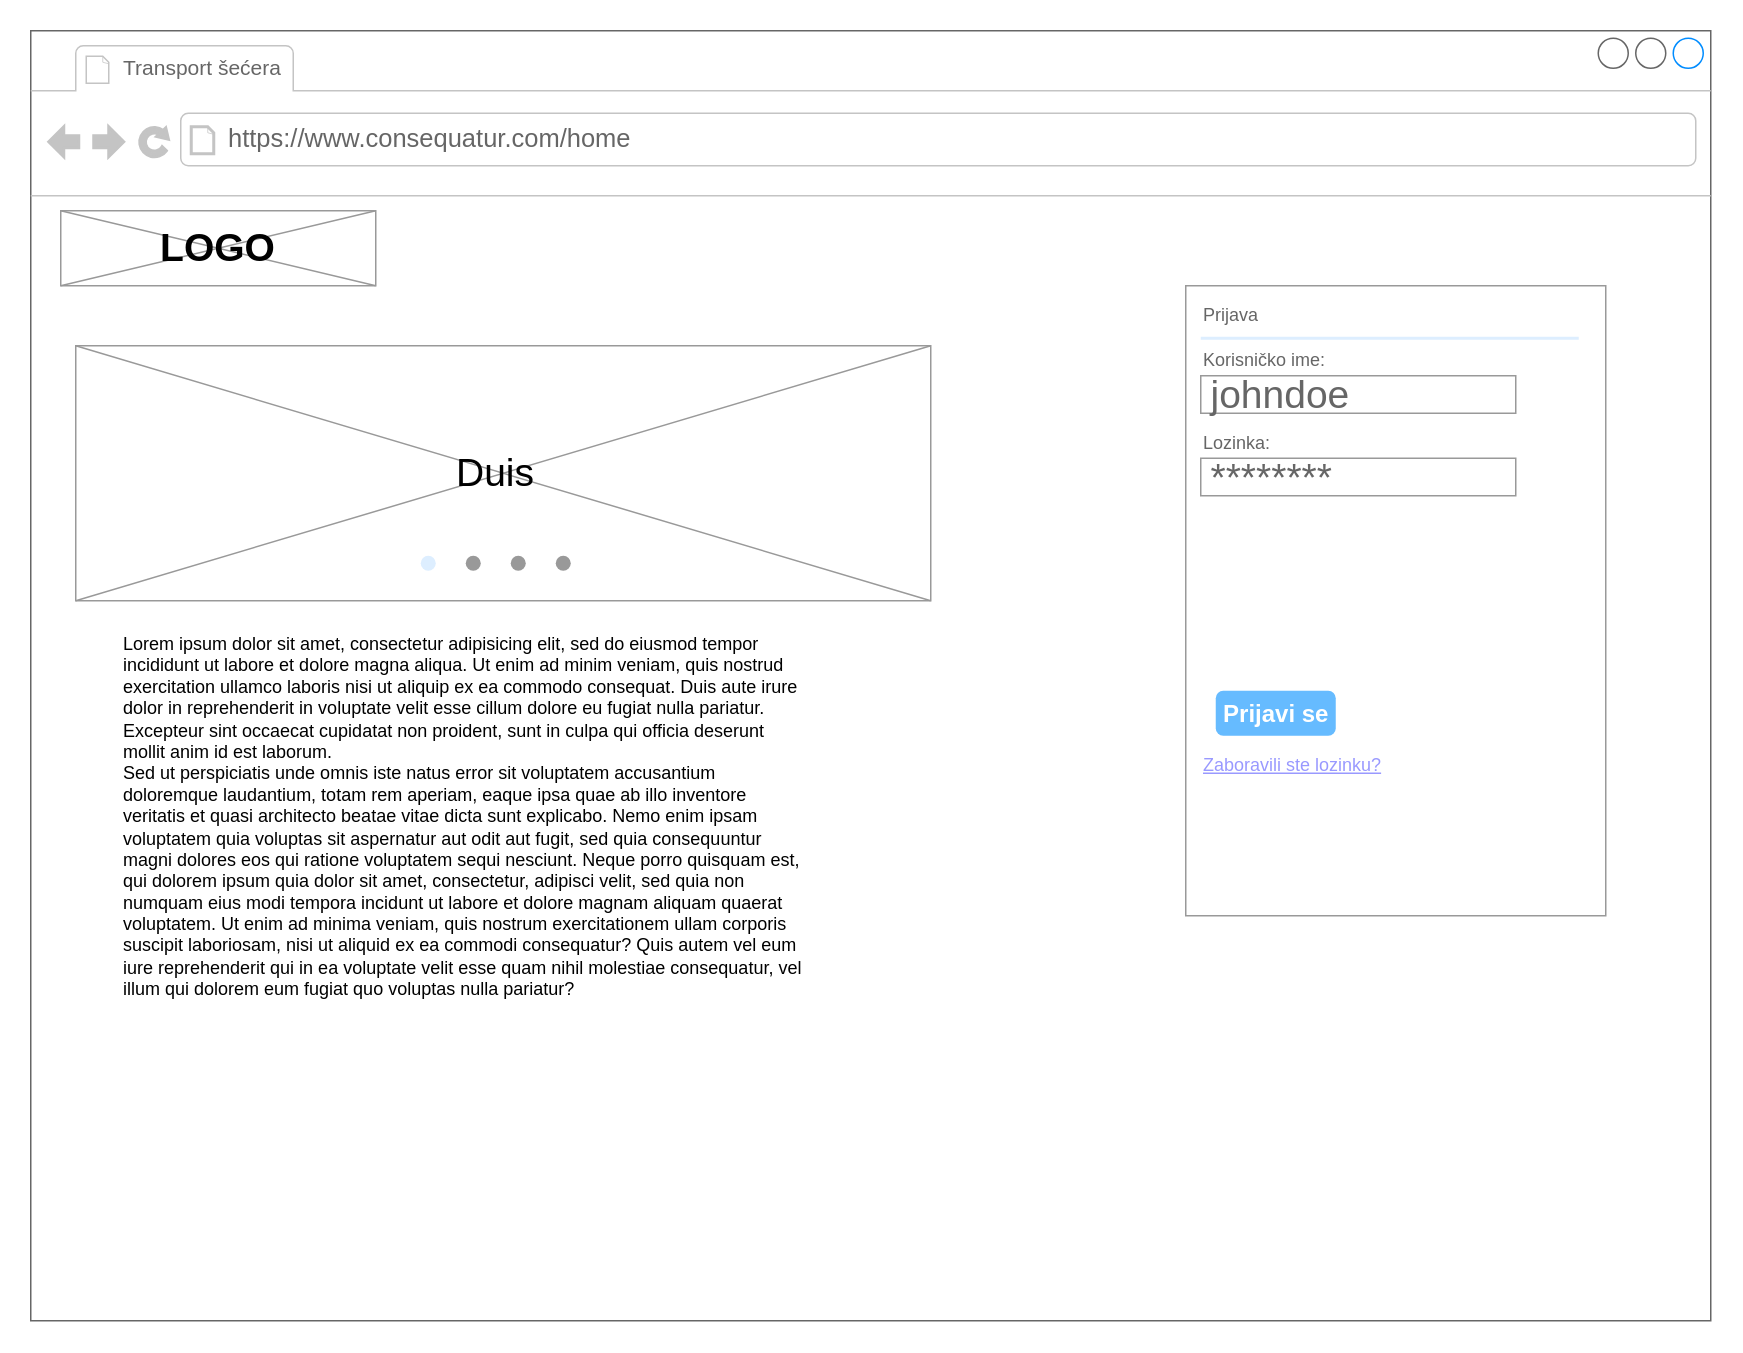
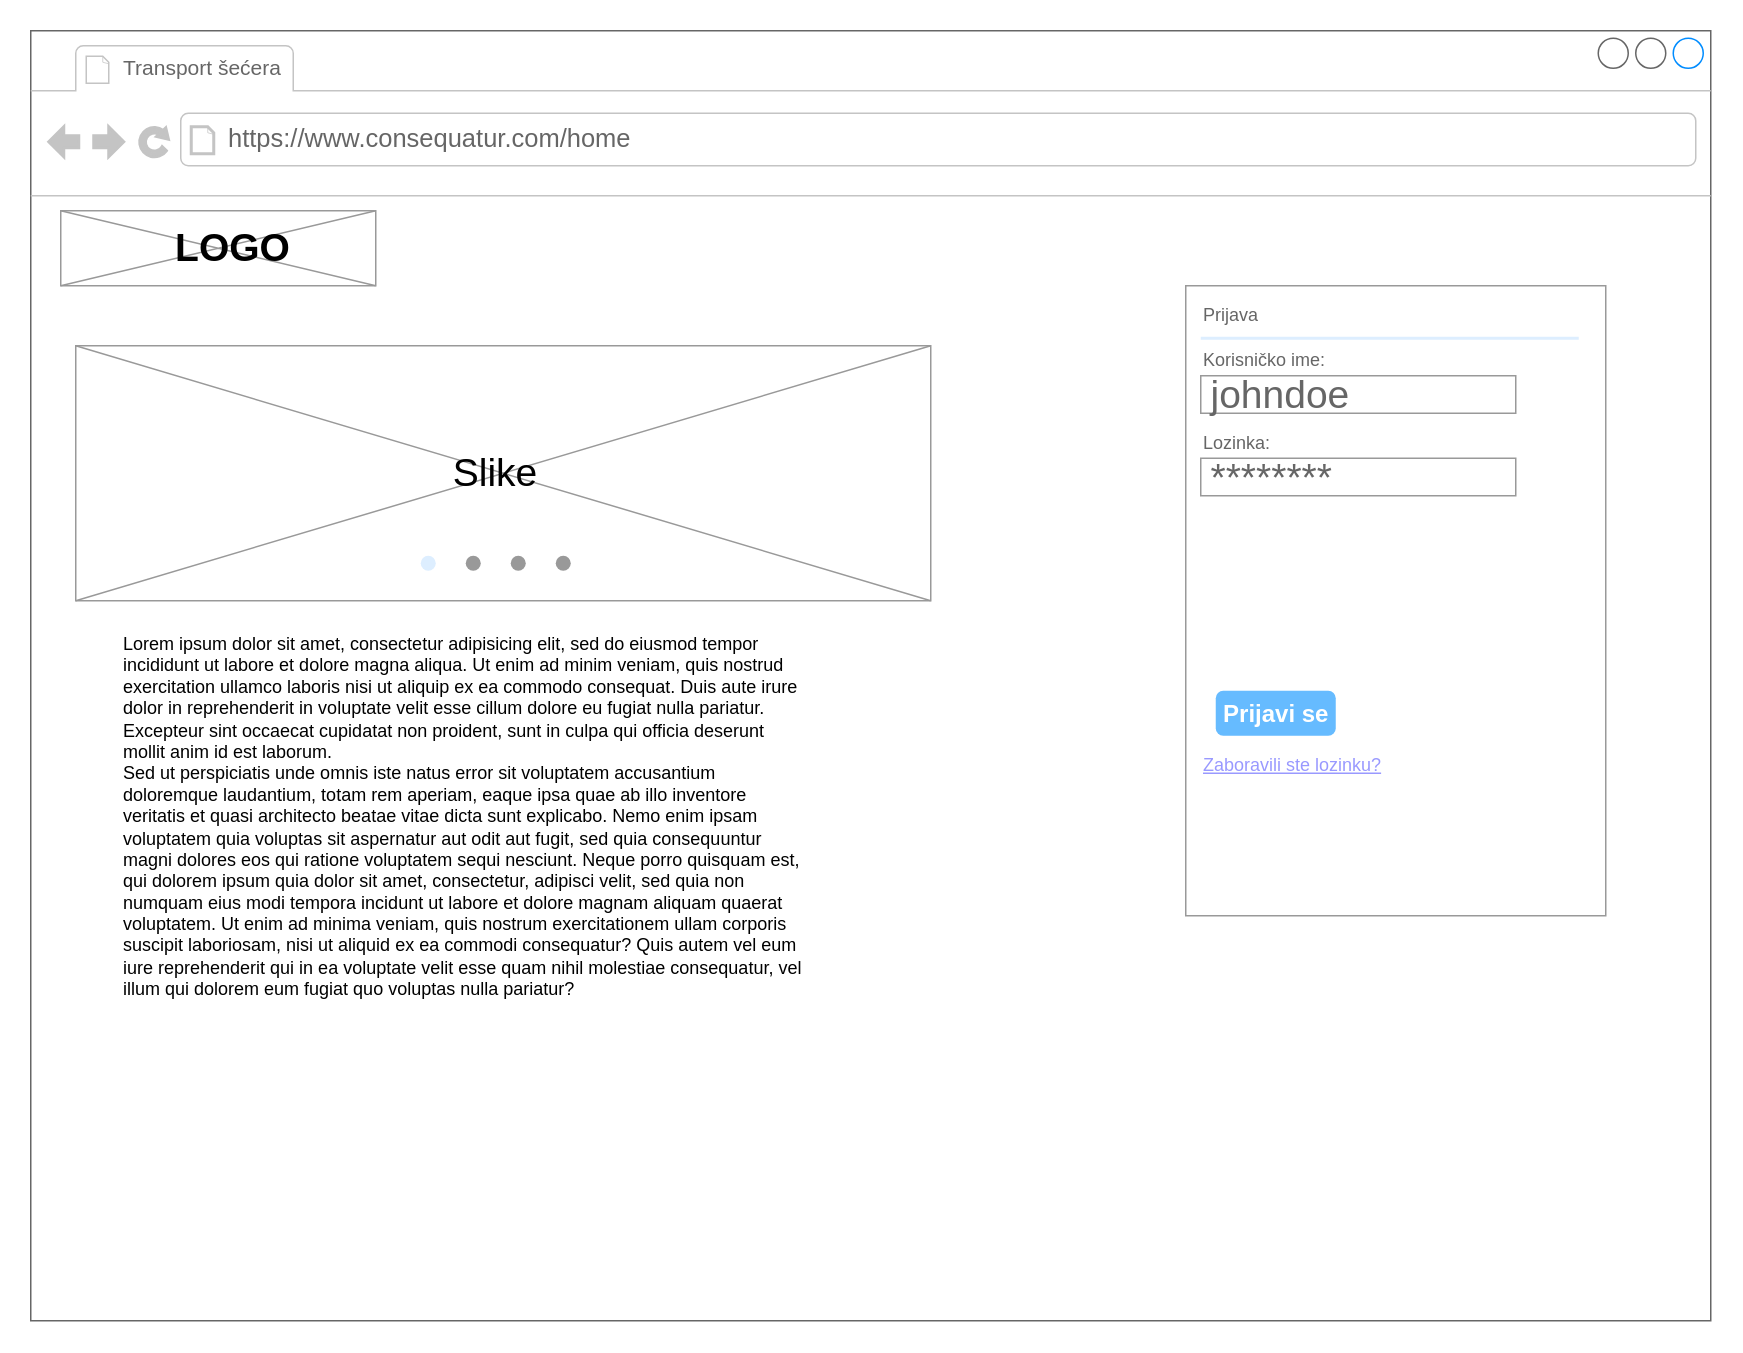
  <mxCell id="0" />
  <mxCell id="1" parent="0" />
  <mxCell id="2" value="" style="strokeWidth=1;shadow=0;dashed=0;align=center;html=1;shape=mxgraph.mockup.containers.browserWindow;rSize=0;strokeColor=#666666;strokeColor2=#008cff;strokeColor3=#c4c4c4;mainText=,;recursiveResize=0;" vertex="1" parent="1"><mxGeometry x="20" y="20" width="1120" height="860" as="geometry" /></mxCell>
  <mxCell id="3" value="&lt;font style=&quot;font-size: 14px;&quot;&gt;Transport šećera&lt;br&gt;&lt;/font&gt;" style="strokeWidth=1;shadow=0;dashed=0;align=center;html=1;shape=mxgraph.mockup.containers.anchor;fontSize=17;fontColor=#666666;align=left;" vertex="1" parent="2"><mxGeometry x="60" y="12" width="145" height="26" as="geometry" /></mxCell>
  <mxCell id="4" value="https://www.consequatur.com/home" style="strokeWidth=1;shadow=0;dashed=0;align=center;html=1;shape=mxgraph.mockup.containers.anchor;rSize=0;fontSize=17;fontColor=#666666;align=left;" vertex="1" parent="2"><mxGeometry x="130" y="60" width="250" height="26" as="geometry" /></mxCell>
  <mxCell id="5" value="" style="verticalLabelPosition=bottom;shadow=0;dashed=0;align=center;html=1;verticalAlign=top;strokeWidth=1;shape=mxgraph.mockup.graphics.simpleIcon;strokeColor=#999999;fontSize=14;" vertex="1" parent="2"><mxGeometry x="20" y="120" width="210" height="50" as="geometry" /></mxCell>
- <mxCell id="6" value="&lt;b&gt;&lt;font style=&quot;font-size: 26px;&quot;&gt;LOGO&lt;/font&gt;&lt;/b&gt;" style="text;html=1;strokeColor=none;fillColor=none;align=center;verticalAlign=middle;whiteSpace=wrap;rounded=0;fontSize=14;" vertex="1" parent="2"><mxGeometry x="95" y="130" width="60" height="30" as="geometry" /></mxCell>
+ <mxCell id="6" value="&lt;b&gt;&lt;font style=&quot;font-size: 26px;&quot;&gt;LOGO&lt;/font&gt;&lt;/b&gt;" style="text;html=1;strokeColor=none;fillColor=none;align=center;verticalAlign=middle;whiteSpace=wrap;rounded=0;fontSize=14;" vertex="1" parent="2"><mxGeometry x="105" y="130" width="60" height="30" as="geometry" /></mxCell>
  <mxCell id="7" value="" style="verticalLabelPosition=bottom;shadow=0;dashed=0;align=center;html=1;verticalAlign=top;strokeWidth=1;shape=mxgraph.mockup.graphics.simpleIcon;strokeColor=#999999;fontSize=26;" vertex="1" parent="2"><mxGeometry x="30" y="210" width="570" height="170" as="geometry" /></mxCell>
- <mxCell id="8" value="Duis" style="text;html=1;strokeColor=none;fillColor=none;align=center;verticalAlign=middle;whiteSpace=wrap;rounded=0;fontSize=26;" vertex="1" parent="2"><mxGeometry x="280" y="280" width="60" height="30" as="geometry" /></mxCell>
+ <mxCell id="8" value="Slike" style="text;html=1;strokeColor=none;fillColor=none;align=center;verticalAlign=middle;whiteSpace=wrap;rounded=0;fontSize=26;" vertex="1" parent="2"><mxGeometry x="280" y="280" width="60" height="30" as="geometry" /></mxCell>
  <mxCell id="9" value="" style="verticalLabelPosition=bottom;shadow=0;dashed=0;align=center;html=1;verticalAlign=top;strokeWidth=1;shape=mxgraph.mockup.navigation.pageControl;fillColor=#999999;strokeColor=#ddeeff;fontSize=26;" vertex="1" parent="2"><mxGeometry x="260" y="340" width="100" height="30" as="geometry" /></mxCell>
  <mxCell id="10" value="Lorem ipsum dolor sit amet, consectetur adipisicing elit, sed do eiusmod tempor incididunt ut labore et dolore magna aliqua. Ut enim ad minim veniam, quis nostrud exercitation ullamco laboris nisi ut aliquip ex ea commodo consequat. Duis aute irure dolor in reprehenderit in voluptate velit esse cillum dolore eu fugiat nulla pariatur. Excepteur sint occaecat cupidatat non proident, sunt in culpa qui officia deserunt mollit anim id est laborum.&#10;Sed ut perspiciatis unde omnis iste natus error sit voluptatem accusantium doloremque laudantium, totam rem aperiam, eaque ipsa quae ab illo inventore veritatis et quasi architecto beatae vitae dicta sunt explicabo. Nemo enim ipsam voluptatem quia voluptas sit aspernatur aut odit aut fugit, sed quia consequuntur magni dolores eos qui ratione voluptatem sequi nesciunt. Neque porro quisquam est, qui dolorem ipsum quia dolor sit amet, consectetur, adipisci velit, sed quia non numquam eius modi tempora incidunt ut labore et dolore magnam aliquam quaerat voluptatem. Ut enim ad minima veniam, quis nostrum exercitationem ullam corporis suscipit laboriosam, nisi ut aliquid ex ea commodi consequatur? Quis autem vel eum iure reprehenderit qui in ea voluptate velit esse quam nihil molestiae consequatur, vel illum qui dolorem eum fugiat quo voluptas nulla pariatur?" style="text;spacingTop=-5;whiteSpace=wrap;html=1;align=left;fontSize=12;fontFamily=Helvetica;fillColor=none;strokeColor=none;" vertex="1" parent="2"><mxGeometry x="60" y="400" width="460" height="260" as="geometry" /></mxCell>
  <mxCell id="11" value="" style="strokeWidth=1;shadow=0;dashed=0;align=center;html=1;shape=mxgraph.mockup.forms.rrect;rSize=0;strokeColor=#999999;fillColor=#ffffff;fontSize=26;" vertex="1" parent="2"><mxGeometry x="770" y="170" width="280" height="420" as="geometry" /></mxCell>
  <mxCell id="12" value="Prijava" style="strokeWidth=1;shadow=0;dashed=0;align=center;html=1;shape=mxgraph.mockup.forms.anchor;fontSize=12;fontColor=#666666;align=left;resizeWidth=1;spacingLeft=0;" vertex="1" parent="11"><mxGeometry width="140" height="20" relative="1" as="geometry"><mxPoint x="10" y="10" as="offset" /></mxGeometry></mxCell>
  <mxCell id="13" value="" style="shape=line;strokeColor=#ddeeff;strokeWidth=2;html=1;resizeWidth=1;fontSize=26;" vertex="1" parent="11"><mxGeometry width="252.0" height="10" relative="1" as="geometry"><mxPoint x="10" y="30" as="offset" /></mxGeometry></mxCell>
  <mxCell id="14" value="Korisničko ime:" style="strokeWidth=1;shadow=0;dashed=0;align=center;html=1;shape=mxgraph.mockup.forms.anchor;fontSize=12;fontColor=#666666;align=left;resizeWidth=1;spacingLeft=0;" vertex="1" parent="11"><mxGeometry width="140" height="20" relative="1" as="geometry"><mxPoint x="10" y="40" as="offset" /></mxGeometry></mxCell>
  <mxCell id="15" value="johndoe" style="strokeWidth=1;shadow=0;dashed=0;align=center;html=1;shape=mxgraph.mockup.forms.rrect;rSize=0;strokeColor=#999999;fontColor=#666666;align=left;spacingLeft=5;resizeWidth=1;fontSize=26;" vertex="1" parent="11"><mxGeometry width="210" height="25" relative="1" as="geometry"><mxPoint x="10" y="60" as="offset" /></mxGeometry></mxCell>
  <mxCell id="16" value="Lozinka:" style="strokeWidth=1;shadow=0;dashed=0;align=center;html=1;shape=mxgraph.mockup.forms.anchor;fontSize=12;fontColor=#666666;align=left;resizeWidth=1;spacingLeft=0;" vertex="1" parent="11"><mxGeometry width="140" height="20" relative="1" as="geometry"><mxPoint x="10" y="95" as="offset" /></mxGeometry></mxCell>
  <mxCell id="17" value="********" style="strokeWidth=1;shadow=0;dashed=0;align=center;html=1;shape=mxgraph.mockup.forms.rrect;rSize=0;strokeColor=#999999;fontColor=#666666;align=left;spacingLeft=5;resizeWidth=1;fontSize=26;" vertex="1" parent="11"><mxGeometry width="210" height="25" relative="1" as="geometry"><mxPoint x="10" y="115" as="offset" /></mxGeometry></mxCell>
  <mxCell id="18" value="Prijavi se" style="strokeWidth=1;shadow=0;dashed=0;align=center;html=1;shape=mxgraph.mockup.forms.rrect;rSize=5;strokeColor=none;fontColor=#ffffff;fillColor=#66bbff;fontSize=16;fontStyle=1;" vertex="1" parent="11"><mxGeometry y="1" width="80" height="30" relative="1" as="geometry"><mxPoint x="20" y="-150" as="offset" /></mxGeometry></mxCell>
  <mxCell id="19" value="Zaboravili ste lozinku?" style="strokeWidth=1;shadow=0;dashed=0;align=center;html=1;shape=mxgraph.mockup.forms.anchor;fontSize=12;fontColor=#9999ff;align=left;spacingLeft=0;fontStyle=4;resizeWidth=1;" vertex="1" parent="11"><mxGeometry y="1" width="210" height="20" relative="1" as="geometry"><mxPoint x="10" y="-110" as="offset" /></mxGeometry></mxCell>
